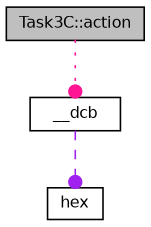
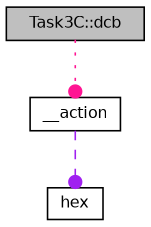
  digraph {
    rankdir=TB
    node [color=black fontname=Helvetica fontsize=10 shape=record]
    edge [arrowhead=dot fontname=Helvetica fontsize=10 labelfontname=Helvetica labelfontsize=10]
-   n1 [fillcolor=grey75 fontcolor=black height=0.2 label="Task3C::action" style=filled width=0.4]
-   n2 [height=0.2 label=__dcb width=0.4]
+   n1 [fillcolor=grey75 fontcolor=black height=0.2 label="Task3C::dcb" style=filled width=0.4]
+   n2 [height=0.2 label=__action width=0.4]
    n3 [height=0.2 label=hex width=0.4]
    n1 -> n2 [color=deeppink style=dotted]
    n2 -> n3 [color=purple style=dashed]
  }
